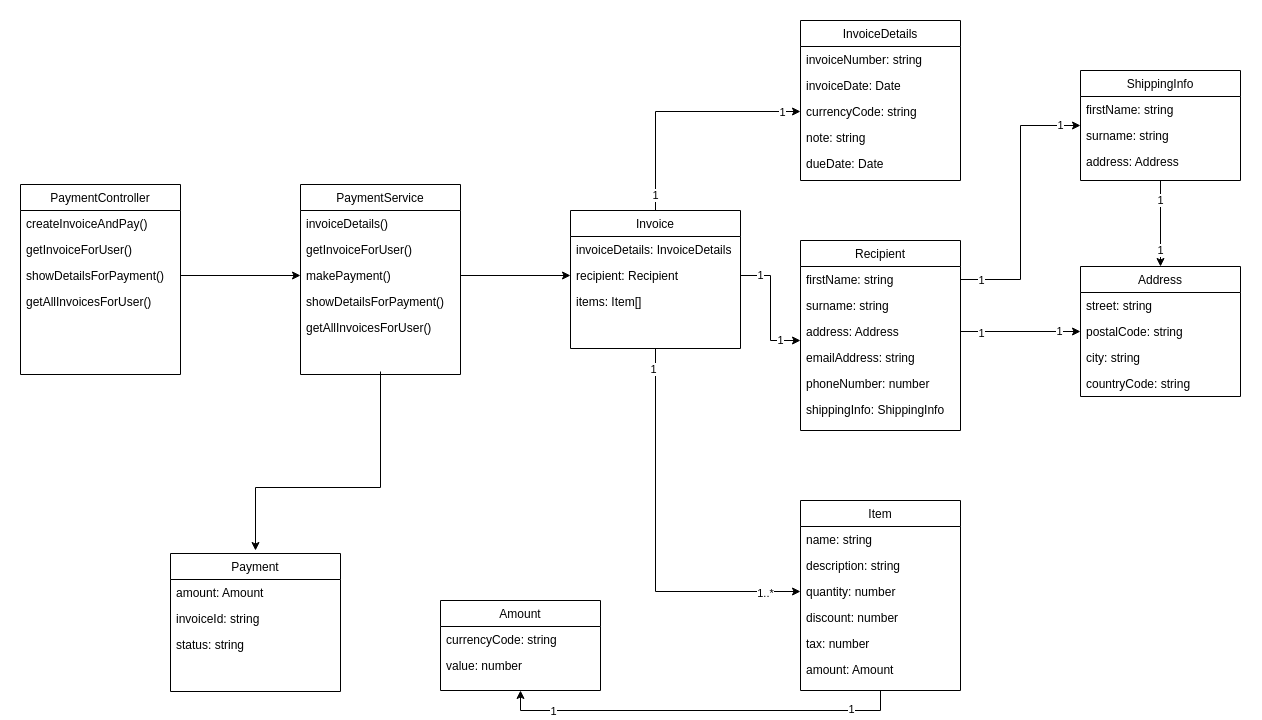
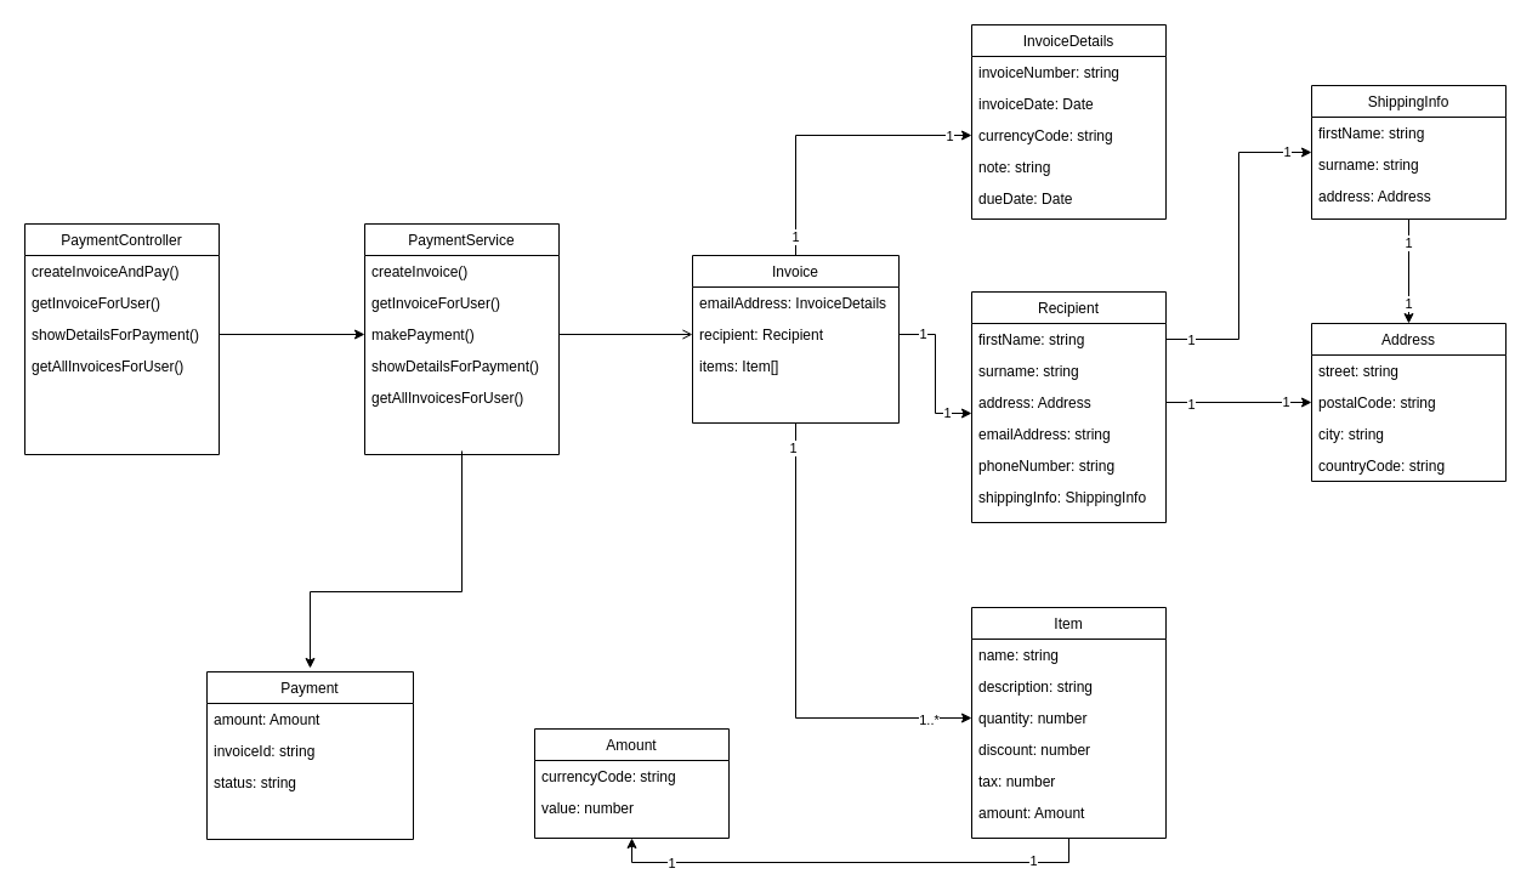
  <mxCell id="0" />
  <mxCell id="1" parent="0" />
  <mxCell id="2" style="edgeStyle=orthogonalEdgeStyle;rounded=0;orthogonalLoop=1;jettySize=auto;html=1;entryX=0;entryY=0.5;entryDx=0;entryDy=0;" edge="1" parent="1" source="8" target="15"><mxGeometry relative="1" as="geometry" /></mxCell>
  <mxCell id="3" value="1" style="edgeLabel;html=1;align=center;verticalAlign=middle;resizable=0;points=[];" vertex="1" connectable="0" parent="2"><mxGeometry x="-0.869" y="1" relative="1" as="geometry"><mxPoint as="offset" /></mxGeometry></mxCell>
  <mxCell id="4" value="1" style="edgeLabel;html=1;align=center;verticalAlign=middle;resizable=0;points=[];" vertex="1" connectable="0" parent="2"><mxGeometry x="0.844" relative="1" as="geometry"><mxPoint as="offset" /></mxGeometry></mxCell>
  <mxCell id="5" style="edgeStyle=orthogonalEdgeStyle;rounded=0;orthogonalLoop=1;jettySize=auto;html=1;entryX=0;entryY=0.5;entryDx=0;entryDy=0;" edge="1" parent="1" source="8" target="44"><mxGeometry relative="1" as="geometry" /></mxCell>
  <mxCell id="6" value="1" style="edgeLabel;html=1;align=center;verticalAlign=middle;resizable=0;points=[];" vertex="1" connectable="0" parent="5"><mxGeometry x="-0.898" y="-3" relative="1" as="geometry"><mxPoint as="offset" /></mxGeometry></mxCell>
  <mxCell id="7" value="1..*" style="edgeLabel;html=1;align=center;verticalAlign=middle;resizable=0;points=[];" vertex="1" connectable="0" parent="5"><mxGeometry x="0.813" y="-1" relative="1" as="geometry"><mxPoint as="offset" /></mxGeometry></mxCell>
  <mxCell id="8" value="Invoice" style="swimlane;fontStyle=0;align=center;verticalAlign=top;childLayout=stackLayout;horizontal=1;startSize=26;horizontalStack=0;resizeParent=1;resizeLast=0;collapsible=1;marginBottom=0;rounded=0;shadow=0;strokeWidth=1;" parent="1" vertex="1"><mxGeometry x="570" y="210" width="170" height="138" as="geometry"><mxRectangle x="230" y="140" width="160" height="26" as="alternateBounds" /></mxGeometry></mxCell>
- <mxCell id="9" value="invoiceDetails: InvoiceDetails" style="text;align=left;verticalAlign=top;spacingLeft=4;spacingRight=4;overflow=hidden;rotatable=0;points=[[0,0.5],[1,0.5]];portConstraint=eastwest;" parent="8" vertex="1"><mxGeometry y="26" width="170" height="26" as="geometry" /></mxCell>
+ <mxCell id="9" value="emailAddress: InvoiceDetails" style="text;align=left;verticalAlign=top;spacingLeft=4;spacingRight=4;overflow=hidden;rotatable=0;points=[[0,0.5],[1,0.5]];portConstraint=eastwest;" parent="8" vertex="1"><mxGeometry y="26" width="170" height="26" as="geometry" /></mxCell>
  <mxCell id="10" value="recipient: Recipient" style="text;align=left;verticalAlign=top;spacingLeft=4;spacingRight=4;overflow=hidden;rotatable=0;points=[[0,0.5],[1,0.5]];portConstraint=eastwest;rounded=0;shadow=0;html=0;" parent="8" vertex="1"><mxGeometry y="52" width="170" height="26" as="geometry" /></mxCell>
  <mxCell id="11" value="items: Item[]" style="text;align=left;verticalAlign=top;spacingLeft=4;spacingRight=4;overflow=hidden;rotatable=0;points=[[0,0.5],[1,0.5]];portConstraint=eastwest;rounded=0;shadow=0;html=0;" parent="8" vertex="1"><mxGeometry y="78" width="170" height="26" as="geometry" /></mxCell>
  <mxCell id="12" value="InvoiceDetails&#10;" style="swimlane;fontStyle=0;align=center;verticalAlign=top;childLayout=stackLayout;horizontal=1;startSize=26;horizontalStack=0;resizeParent=1;resizeLast=0;collapsible=1;marginBottom=0;rounded=0;shadow=0;strokeWidth=1;" parent="1" vertex="1"><mxGeometry x="800" y="20" width="160" height="160" as="geometry"><mxRectangle x="340" y="380" width="170" height="26" as="alternateBounds" /></mxGeometry></mxCell>
  <mxCell id="13" value="invoiceNumber: string" style="text;align=left;verticalAlign=top;spacingLeft=4;spacingRight=4;overflow=hidden;rotatable=0;points=[[0,0.5],[1,0.5]];portConstraint=eastwest;" parent="12" vertex="1"><mxGeometry y="26" width="160" height="26" as="geometry" /></mxCell>
  <mxCell id="14" value="invoiceDate: Date" style="text;align=left;verticalAlign=top;spacingLeft=4;spacingRight=4;overflow=hidden;rotatable=0;points=[[0,0.5],[1,0.5]];portConstraint=eastwest;" vertex="1" parent="12"><mxGeometry y="52" width="160" height="26" as="geometry" /></mxCell>
  <mxCell id="15" value="currencyCode: string" style="text;align=left;verticalAlign=top;spacingLeft=4;spacingRight=4;overflow=hidden;rotatable=0;points=[[0,0.5],[1,0.5]];portConstraint=eastwest;" vertex="1" parent="12"><mxGeometry y="78" width="160" height="26" as="geometry" /></mxCell>
  <mxCell id="16" value="note: string" style="text;align=left;verticalAlign=top;spacingLeft=4;spacingRight=4;overflow=hidden;rotatable=0;points=[[0,0.5],[1,0.5]];portConstraint=eastwest;" vertex="1" parent="12"><mxGeometry y="104" width="160" height="26" as="geometry" /></mxCell>
  <mxCell id="17" value="dueDate: Date" style="text;align=left;verticalAlign=top;spacingLeft=4;spacingRight=4;overflow=hidden;rotatable=0;points=[[0,0.5],[1,0.5]];portConstraint=eastwest;" vertex="1" parent="12"><mxGeometry y="130" width="160" height="26" as="geometry" /></mxCell>
  <mxCell id="18" value="1" style="edgeStyle=orthogonalEdgeStyle;rounded=0;orthogonalLoop=1;jettySize=auto;html=1;entryX=0;entryY=0.5;entryDx=0;entryDy=0;exitX=1;exitY=0.5;exitDx=0;exitDy=0;" edge="1" parent="1" source="21" target="34"><mxGeometry x="0.854" relative="1" as="geometry"><mxPoint as="offset" /></mxGeometry></mxCell>
  <mxCell id="19" value="1" style="edgeLabel;html=1;align=center;verticalAlign=middle;resizable=0;points=[];" vertex="1" connectable="0" parent="18"><mxGeometry x="-0.852" relative="1" as="geometry"><mxPoint as="offset" /></mxGeometry></mxCell>
  <mxCell id="20" value="Recipient" style="swimlane;fontStyle=0;align=center;verticalAlign=top;childLayout=stackLayout;horizontal=1;startSize=26;horizontalStack=0;resizeParent=1;resizeLast=0;collapsible=1;marginBottom=0;rounded=0;shadow=0;strokeWidth=1;" vertex="1" parent="1"><mxGeometry x="800" y="240" width="160" height="190" as="geometry"><mxRectangle x="340" y="380" width="170" height="26" as="alternateBounds" /></mxGeometry></mxCell>
  <mxCell id="21" value="firstName: string" style="text;align=left;verticalAlign=top;spacingLeft=4;spacingRight=4;overflow=hidden;rotatable=0;points=[[0,0.5],[1,0.5]];portConstraint=eastwest;" vertex="1" parent="20"><mxGeometry y="26" width="160" height="26" as="geometry" /></mxCell>
  <mxCell id="22" value="surname: string" style="text;align=left;verticalAlign=top;spacingLeft=4;spacingRight=4;overflow=hidden;rotatable=0;points=[[0,0.5],[1,0.5]];portConstraint=eastwest;" vertex="1" parent="20"><mxGeometry y="52" width="160" height="26" as="geometry" /></mxCell>
  <mxCell id="23" value="address: Address" style="text;align=left;verticalAlign=top;spacingLeft=4;spacingRight=4;overflow=hidden;rotatable=0;points=[[0,0.5],[1,0.5]];portConstraint=eastwest;" vertex="1" parent="20"><mxGeometry y="78" width="160" height="26" as="geometry" /></mxCell>
  <mxCell id="24" value="emailAddress: string" style="text;align=left;verticalAlign=top;spacingLeft=4;spacingRight=4;overflow=hidden;rotatable=0;points=[[0,0.5],[1,0.5]];portConstraint=eastwest;" vertex="1" parent="20"><mxGeometry y="104" width="160" height="26" as="geometry" /></mxCell>
- <mxCell id="25" value="phoneNumber: number" style="text;align=left;verticalAlign=top;spacingLeft=4;spacingRight=4;overflow=hidden;rotatable=0;points=[[0,0.5],[1,0.5]];portConstraint=eastwest;" vertex="1" parent="20"><mxGeometry y="130" width="160" height="26" as="geometry" /></mxCell>
+ <mxCell id="25" value="phoneNumber: string" style="text;align=left;verticalAlign=top;spacingLeft=4;spacingRight=4;overflow=hidden;rotatable=0;points=[[0,0.5],[1,0.5]];portConstraint=eastwest;" vertex="1" parent="20"><mxGeometry y="130" width="160" height="26" as="geometry" /></mxCell>
  <mxCell id="26" value="shippingInfo: ShippingInfo" style="text;align=left;verticalAlign=top;spacingLeft=4;spacingRight=4;overflow=hidden;rotatable=0;points=[[0,0.5],[1,0.5]];portConstraint=eastwest;" vertex="1" parent="20"><mxGeometry y="156" width="160" height="26" as="geometry" /></mxCell>
  <mxCell id="27" value="Address" style="swimlane;fontStyle=0;align=center;verticalAlign=top;childLayout=stackLayout;horizontal=1;startSize=26;horizontalStack=0;resizeParent=1;resizeLast=0;collapsible=1;marginBottom=0;rounded=0;shadow=0;strokeWidth=1;" vertex="1" parent="1"><mxGeometry x="1080" y="266" width="160" height="130" as="geometry"><mxRectangle x="340" y="380" width="170" height="26" as="alternateBounds" /></mxGeometry></mxCell>
  <mxCell id="28" value="street: string" style="text;align=left;verticalAlign=top;spacingLeft=4;spacingRight=4;overflow=hidden;rotatable=0;points=[[0,0.5],[1,0.5]];portConstraint=eastwest;" vertex="1" parent="27"><mxGeometry y="26" width="160" height="26" as="geometry" /></mxCell>
  <mxCell id="29" value="postalCode: string" style="text;align=left;verticalAlign=top;spacingLeft=4;spacingRight=4;overflow=hidden;rotatable=0;points=[[0,0.5],[1,0.5]];portConstraint=eastwest;" vertex="1" parent="27"><mxGeometry y="52" width="160" height="26" as="geometry" /></mxCell>
  <mxCell id="30" value="city: string" style="text;align=left;verticalAlign=top;spacingLeft=4;spacingRight=4;overflow=hidden;rotatable=0;points=[[0,0.5],[1,0.5]];portConstraint=eastwest;" vertex="1" parent="27"><mxGeometry y="78" width="160" height="26" as="geometry" /></mxCell>
  <mxCell id="31" value="countryCode: string" style="text;align=left;verticalAlign=top;spacingLeft=4;spacingRight=4;overflow=hidden;rotatable=0;points=[[0,0.5],[1,0.5]];portConstraint=eastwest;" vertex="1" parent="27"><mxGeometry y="104" width="160" height="26" as="geometry" /></mxCell>
  <mxCell id="32" value="1" style="edgeStyle=orthogonalEdgeStyle;rounded=0;orthogonalLoop=1;jettySize=auto;html=1;entryX=0.5;entryY=0;entryDx=0;entryDy=0;" edge="1" parent="1" source="34" target="27"><mxGeometry x="-0.535" relative="1" as="geometry"><mxPoint as="offset" /></mxGeometry></mxCell>
  <mxCell id="33" value="1" style="edgeLabel;html=1;align=center;verticalAlign=middle;resizable=0;points=[];" vertex="1" connectable="0" parent="32"><mxGeometry x="0.598" y="-1" relative="1" as="geometry"><mxPoint as="offset" /></mxGeometry></mxCell>
  <mxCell id="34" value="ShippingInfo" style="swimlane;fontStyle=0;align=center;verticalAlign=top;childLayout=stackLayout;horizontal=1;startSize=26;horizontalStack=0;resizeParent=1;resizeLast=0;collapsible=1;marginBottom=0;rounded=0;shadow=0;strokeWidth=1;" vertex="1" parent="1"><mxGeometry x="1080" y="70" width="160" height="110" as="geometry"><mxRectangle x="340" y="380" width="170" height="26" as="alternateBounds" /></mxGeometry></mxCell>
  <mxCell id="35" value="firstName: string" style="text;align=left;verticalAlign=top;spacingLeft=4;spacingRight=4;overflow=hidden;rotatable=0;points=[[0,0.5],[1,0.5]];portConstraint=eastwest;" vertex="1" parent="34"><mxGeometry y="26" width="160" height="26" as="geometry" /></mxCell>
  <mxCell id="36" value="surname: string" style="text;align=left;verticalAlign=top;spacingLeft=4;spacingRight=4;overflow=hidden;rotatable=0;points=[[0,0.5],[1,0.5]];portConstraint=eastwest;" vertex="1" parent="34"><mxGeometry y="52" width="160" height="26" as="geometry" /></mxCell>
  <mxCell id="37" value="address: Address" style="text;align=left;verticalAlign=top;spacingLeft=4;spacingRight=4;overflow=hidden;rotatable=0;points=[[0,0.5],[1,0.5]];portConstraint=eastwest;" vertex="1" parent="34"><mxGeometry y="78" width="160" height="26" as="geometry" /></mxCell>
  <mxCell id="38" style="edgeStyle=orthogonalEdgeStyle;rounded=0;orthogonalLoop=1;jettySize=auto;html=1;entryX=0.5;entryY=1;entryDx=0;entryDy=0;exitX=0.5;exitY=1;exitDx=0;exitDy=0;" edge="1" parent="1" source="41" target="48"><mxGeometry relative="1" as="geometry" /></mxCell>
  <mxCell id="39" value="1" style="edgeLabel;html=1;align=center;verticalAlign=middle;resizable=0;points=[];" vertex="1" connectable="0" parent="38"><mxGeometry x="-0.75" y="-2" relative="1" as="geometry"><mxPoint as="offset" /></mxGeometry></mxCell>
  <mxCell id="40" value="1" style="edgeLabel;html=1;align=center;verticalAlign=middle;resizable=0;points=[];" vertex="1" connectable="0" parent="38"><mxGeometry x="0.74" relative="1" as="geometry"><mxPoint as="offset" /></mxGeometry></mxCell>
  <mxCell id="41" value="Item" style="swimlane;fontStyle=0;align=center;verticalAlign=top;childLayout=stackLayout;horizontal=1;startSize=26;horizontalStack=0;resizeParent=1;resizeLast=0;collapsible=1;marginBottom=0;rounded=0;shadow=0;strokeWidth=1;" vertex="1" parent="1"><mxGeometry x="800" y="500" width="160" height="190" as="geometry"><mxRectangle x="340" y="380" width="170" height="26" as="alternateBounds" /></mxGeometry></mxCell>
  <mxCell id="42" value="name: string" style="text;align=left;verticalAlign=top;spacingLeft=4;spacingRight=4;overflow=hidden;rotatable=0;points=[[0,0.5],[1,0.5]];portConstraint=eastwest;" vertex="1" parent="41"><mxGeometry y="26" width="160" height="26" as="geometry" /></mxCell>
  <mxCell id="43" value="description: string" style="text;align=left;verticalAlign=top;spacingLeft=4;spacingRight=4;overflow=hidden;rotatable=0;points=[[0,0.5],[1,0.5]];portConstraint=eastwest;" vertex="1" parent="41"><mxGeometry y="52" width="160" height="26" as="geometry" /></mxCell>
  <mxCell id="44" value="quantity: number" style="text;align=left;verticalAlign=top;spacingLeft=4;spacingRight=4;overflow=hidden;rotatable=0;points=[[0,0.5],[1,0.5]];portConstraint=eastwest;" vertex="1" parent="41"><mxGeometry y="78" width="160" height="26" as="geometry" /></mxCell>
  <mxCell id="45" value="discount: number" style="text;align=left;verticalAlign=top;spacingLeft=4;spacingRight=4;overflow=hidden;rotatable=0;points=[[0,0.5],[1,0.5]];portConstraint=eastwest;" vertex="1" parent="41"><mxGeometry y="104" width="160" height="26" as="geometry" /></mxCell>
  <mxCell id="46" value="tax: number" style="text;align=left;verticalAlign=top;spacingLeft=4;spacingRight=4;overflow=hidden;rotatable=0;points=[[0,0.5],[1,0.5]];portConstraint=eastwest;" vertex="1" parent="41"><mxGeometry y="130" width="160" height="26" as="geometry" /></mxCell>
  <mxCell id="47" value="amount: Amount" style="text;align=left;verticalAlign=top;spacingLeft=4;spacingRight=4;overflow=hidden;rotatable=0;points=[[0,0.5],[1,0.5]];portConstraint=eastwest;" vertex="1" parent="41"><mxGeometry y="156" width="160" height="26" as="geometry" /></mxCell>
  <mxCell id="48" value="Amount" style="swimlane;fontStyle=0;align=center;verticalAlign=top;childLayout=stackLayout;horizontal=1;startSize=26;horizontalStack=0;resizeParent=1;resizeLast=0;collapsible=1;marginBottom=0;rounded=0;shadow=0;strokeWidth=1;" vertex="1" parent="1"><mxGeometry x="440" y="600" width="160" height="90" as="geometry"><mxRectangle x="340" y="380" width="170" height="26" as="alternateBounds" /></mxGeometry></mxCell>
  <mxCell id="49" value="currencyCode: string" style="text;align=left;verticalAlign=top;spacingLeft=4;spacingRight=4;overflow=hidden;rotatable=0;points=[[0,0.5],[1,0.5]];portConstraint=eastwest;" vertex="1" parent="48"><mxGeometry y="26" width="160" height="26" as="geometry" /></mxCell>
  <mxCell id="50" value="value: number" style="text;align=left;verticalAlign=top;spacingLeft=4;spacingRight=4;overflow=hidden;rotatable=0;points=[[0,0.5],[1,0.5]];portConstraint=eastwest;" vertex="1" parent="48"><mxGeometry y="52" width="160" height="26" as="geometry" /></mxCell>
  <mxCell id="51" value="1" style="edgeStyle=orthogonalEdgeStyle;rounded=0;orthogonalLoop=1;jettySize=auto;html=1;entryX=0;entryY=0.846;entryDx=0;entryDy=0;entryPerimeter=0;" edge="1" parent="1" source="10" target="23"><mxGeometry x="-0.68" relative="1" as="geometry"><mxPoint as="offset" /></mxGeometry></mxCell>
  <mxCell id="52" value="1" style="edgeLabel;html=1;align=center;verticalAlign=middle;resizable=0;points=[];" vertex="1" connectable="0" parent="51"><mxGeometry x="0.684" relative="1" as="geometry"><mxPoint as="offset" /></mxGeometry></mxCell>
  <mxCell id="53" style="edgeStyle=orthogonalEdgeStyle;rounded=0;orthogonalLoop=1;jettySize=auto;html=1;entryX=0;entryY=0.5;entryDx=0;entryDy=0;" edge="1" parent="1" source="23" target="27"><mxGeometry relative="1" as="geometry" /></mxCell>
  <mxCell id="54" value="1" style="edgeLabel;html=1;align=center;verticalAlign=middle;resizable=0;points=[];" vertex="1" connectable="0" parent="53"><mxGeometry x="-0.661" y="-1" relative="1" as="geometry"><mxPoint as="offset" /></mxGeometry></mxCell>
  <mxCell id="55" value="1" style="edgeLabel;html=1;align=center;verticalAlign=middle;resizable=0;points=[];" vertex="1" connectable="0" parent="53"><mxGeometry x="0.631" y="1" relative="1" as="geometry"><mxPoint as="offset" /></mxGeometry></mxCell>
  <mxCell id="56" value="PaymentController" style="swimlane;fontStyle=0;align=center;verticalAlign=top;childLayout=stackLayout;horizontal=1;startSize=26;horizontalStack=0;resizeParent=1;resizeLast=0;collapsible=1;marginBottom=0;rounded=0;shadow=0;strokeWidth=1;" vertex="1" parent="1"><mxGeometry x="20" y="184" width="160" height="190" as="geometry"><mxRectangle x="340" y="380" width="170" height="26" as="alternateBounds" /></mxGeometry></mxCell>
  <mxCell id="57" value="createInvoiceAndPay()" style="text;align=left;verticalAlign=top;spacingLeft=4;spacingRight=4;overflow=hidden;rotatable=0;points=[[0,0.5],[1,0.5]];portConstraint=eastwest;" vertex="1" parent="56"><mxGeometry y="26" width="160" height="26" as="geometry" /></mxCell>
  <mxCell id="58" value="getInvoiceForUser()" style="text;align=left;verticalAlign=top;spacingLeft=4;spacingRight=4;overflow=hidden;rotatable=0;points=[[0,0.5],[1,0.5]];portConstraint=eastwest;" vertex="1" parent="56"><mxGeometry y="52" width="160" height="26" as="geometry" /></mxCell>
  <mxCell id="59" value="showDetailsForPayment()" style="text;align=left;verticalAlign=top;spacingLeft=4;spacingRight=4;overflow=hidden;rotatable=0;points=[[0,0.5],[1,0.5]];portConstraint=eastwest;" vertex="1" parent="56"><mxGeometry y="78" width="160" height="26" as="geometry" /></mxCell>
  <mxCell id="60" value="getAllInvoicesForUser()" style="text;align=left;verticalAlign=top;spacingLeft=4;spacingRight=4;overflow=hidden;rotatable=0;points=[[0,0.5],[1,0.5]];portConstraint=eastwest;" vertex="1" parent="56"><mxGeometry y="104" width="160" height="26" as="geometry" /></mxCell>
  <mxCell id="61" style="edgeStyle=orthogonalEdgeStyle;rounded=0;orthogonalLoop=1;jettySize=auto;html=1;entryX=0.5;entryY=0;entryDx=0;entryDy=0;" edge="1" parent="1"><mxGeometry relative="1" as="geometry"><mxPoint x="380" y="371" as="sourcePoint" /><mxPoint x="255" y="550" as="targetPoint" /><Array as="points"><mxPoint x="380" y="487" /><mxPoint x="255" y="487" /></Array></mxGeometry></mxCell>
  <mxCell id="62" value="PaymentService" style="swimlane;fontStyle=0;align=center;verticalAlign=top;childLayout=stackLayout;horizontal=1;startSize=26;horizontalStack=0;resizeParent=1;resizeLast=0;collapsible=1;marginBottom=0;rounded=0;shadow=0;strokeWidth=1;" vertex="1" parent="1"><mxGeometry x="300" y="184" width="160" height="190" as="geometry"><mxRectangle x="340" y="380" width="170" height="26" as="alternateBounds" /></mxGeometry></mxCell>
- <mxCell id="63" value="invoiceDetails()" style="text;align=left;verticalAlign=top;spacingLeft=4;spacingRight=4;overflow=hidden;rotatable=0;points=[[0,0.5],[1,0.5]];portConstraint=eastwest;" vertex="1" parent="62"><mxGeometry y="26" width="160" height="26" as="geometry" /></mxCell>
+ <mxCell id="63" value="createInvoice()" style="text;align=left;verticalAlign=top;spacingLeft=4;spacingRight=4;overflow=hidden;rotatable=0;points=[[0,0.5],[1,0.5]];portConstraint=eastwest;" vertex="1" parent="62"><mxGeometry y="26" width="160" height="26" as="geometry" /></mxCell>
  <mxCell id="64" value="getInvoiceForUser()" style="text;align=left;verticalAlign=top;spacingLeft=4;spacingRight=4;overflow=hidden;rotatable=0;points=[[0,0.5],[1,0.5]];portConstraint=eastwest;" vertex="1" parent="62"><mxGeometry y="52" width="160" height="26" as="geometry" /></mxCell>
  <mxCell id="65" value="makePayment()" style="text;align=left;verticalAlign=top;spacingLeft=4;spacingRight=4;overflow=hidden;rotatable=0;points=[[0,0.5],[1,0.5]];portConstraint=eastwest;" vertex="1" parent="62"><mxGeometry y="78" width="160" height="26" as="geometry" /></mxCell>
  <mxCell id="66" value="showDetailsForPayment()" style="text;align=left;verticalAlign=top;spacingLeft=4;spacingRight=4;overflow=hidden;rotatable=0;points=[[0,0.5],[1,0.5]];portConstraint=eastwest;" vertex="1" parent="62"><mxGeometry y="104" width="160" height="26" as="geometry" /></mxCell>
  <mxCell id="67" value="getAllInvoicesForUser()" style="text;align=left;verticalAlign=top;spacingLeft=4;spacingRight=4;overflow=hidden;rotatable=0;points=[[0,0.5],[1,0.5]];portConstraint=eastwest;" vertex="1" parent="62"><mxGeometry y="130" width="160" height="26" as="geometry" /></mxCell>
  <mxCell id="68" style="edgeStyle=orthogonalEdgeStyle;rounded=0;orthogonalLoop=1;jettySize=auto;html=1;" edge="1" parent="1" source="59" target="65"><mxGeometry relative="1" as="geometry" /></mxCell>
- <mxCell id="69" style="edgeStyle=orthogonalEdgeStyle;rounded=0;orthogonalLoop=1;jettySize=auto;html=1;entryX=0;entryY=0.5;entryDx=0;entryDy=0;" edge="1" parent="1" source="65" target="10"><mxGeometry relative="1" as="geometry" /></mxCell>
+ <mxCell id="69" style="edgeStyle=orthogonalEdgeStyle;rounded=0;orthogonalLoop=1;jettySize=auto;html=1;entryX=0;entryY=0.5;entryDx=0;entryDy=0;endArrow=open;" edge="1" parent="1" source="65" target="10"><mxGeometry relative="1" as="geometry" /></mxCell>
  <mxCell id="70" value="Payment" style="swimlane;fontStyle=0;align=center;verticalAlign=top;childLayout=stackLayout;horizontal=1;startSize=26;horizontalStack=0;resizeParent=1;resizeLast=0;collapsible=1;marginBottom=0;rounded=0;shadow=0;strokeWidth=1;" vertex="1" parent="1"><mxGeometry x="170" y="553" width="170" height="138" as="geometry"><mxRectangle x="230" y="140" width="160" height="26" as="alternateBounds" /></mxGeometry></mxCell>
  <mxCell id="71" value="amount: Amount" style="text;align=left;verticalAlign=top;spacingLeft=4;spacingRight=4;overflow=hidden;rotatable=0;points=[[0,0.5],[1,0.5]];portConstraint=eastwest;" vertex="1" parent="70"><mxGeometry y="26" width="170" height="26" as="geometry" /></mxCell>
  <mxCell id="72" value="invoiceId: string" style="text;align=left;verticalAlign=top;spacingLeft=4;spacingRight=4;overflow=hidden;rotatable=0;points=[[0,0.5],[1,0.5]];portConstraint=eastwest;rounded=0;shadow=0;html=0;" vertex="1" parent="70"><mxGeometry y="52" width="170" height="26" as="geometry" /></mxCell>
  <mxCell id="73" value="status: string" style="text;align=left;verticalAlign=top;spacingLeft=4;spacingRight=4;overflow=hidden;rotatable=0;points=[[0,0.5],[1,0.5]];portConstraint=eastwest;rounded=0;shadow=0;html=0;" vertex="1" parent="70"><mxGeometry y="78" width="170" height="26" as="geometry" /></mxCell>
